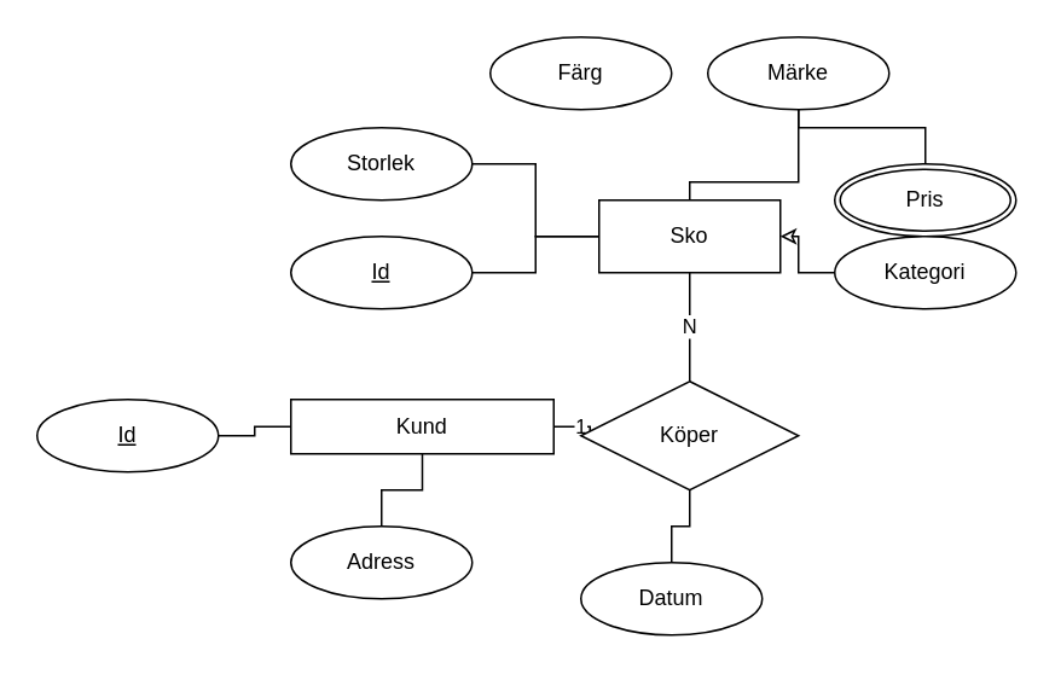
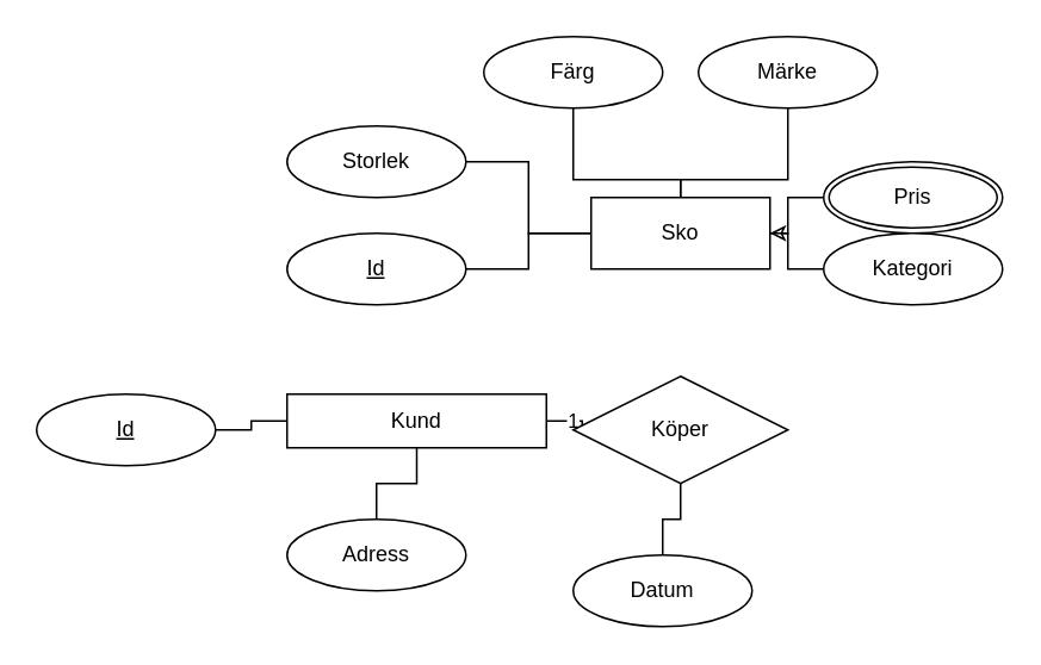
  <mxCell id="0" />
  <mxCell id="1" parent="0" />
  <mxCell id="2" value="&lt;div&gt;Sko&lt;/div&gt;" style="whiteSpace=wrap;html=1;align=center;" parent="1" vertex="1"><mxGeometry x="330" y="110" width="100" height="40" as="geometry" /></mxCell>
  <mxCell id="3" value="" style="edgeStyle=orthogonalEdgeStyle;rounded=0;orthogonalLoop=1;jettySize=auto;html=1;endArrow=none;endFill=0;" parent="1" source="4" target="2" edge="1"><mxGeometry relative="1" as="geometry" /></mxCell>
  <mxCell id="4" value="Storlek" style="ellipse;whiteSpace=wrap;html=1;align=center;" parent="1" vertex="1"><mxGeometry x="160" y="70" width="100" height="40" as="geometry" /></mxCell>
+ <mxCell id="5" value="" style="edgeStyle=orthogonalEdgeStyle;rounded=0;orthogonalLoop=1;jettySize=auto;html=1;endArrow=none;endFill=0;" parent="1" source="6" target="2" edge="1"><mxGeometry relative="1" as="geometry"><Array as="points"><mxPoint x="320" y="100" /><mxPoint x="380" y="100" /></Array></mxGeometry></mxCell>
  <mxCell id="6" value="Färg" style="ellipse;whiteSpace=wrap;html=1;align=center;" parent="1" vertex="1"><mxGeometry x="270" y="20" width="100" height="40" as="geometry" /></mxCell>
  <mxCell id="7" value="" style="edgeStyle=orthogonalEdgeStyle;rounded=0;orthogonalLoop=1;jettySize=auto;html=1;endArrow=none;endFill=0;" parent="1" source="8" target="2" edge="1"><mxGeometry relative="1" as="geometry"><Array as="points"><mxPoint x="440" y="100" /><mxPoint x="380" y="100" /></Array></mxGeometry></mxCell>
  <mxCell id="8" value="&lt;div&gt;Märke&lt;/div&gt;" style="ellipse;whiteSpace=wrap;html=1;align=center;" parent="1" vertex="1"><mxGeometry x="390" y="20" width="100" height="40" as="geometry" /></mxCell>
- <mxCell id="9" value="" style="edgeStyle=orthogonalEdgeStyle;rounded=0;orthogonalLoop=1;jettySize=auto;html=1;endArrow=none;endFill=0;" parent="1" source="10" target="8" edge="1"><mxGeometry relative="1" as="geometry" /></mxCell>
+ <mxCell id="9" value="" style="edgeStyle=orthogonalEdgeStyle;rounded=0;orthogonalLoop=1;jettySize=auto;html=1;endArrow=none;endFill=0;" parent="1" source="10" target="2" edge="1"><mxGeometry relative="1" as="geometry" /></mxCell>
  <mxCell id="10" value="Pris" style="ellipse;shape=doubleEllipse;margin=3;whiteSpace=wrap;html=1;align=center;" parent="1" vertex="1"><mxGeometry x="460" y="90" width="100" height="40" as="geometry" /></mxCell>
  <mxCell id="11" value="1" style="edgeStyle=orthogonalEdgeStyle;rounded=0;orthogonalLoop=1;jettySize=auto;html=1;endArrow=none;endFill=0;" parent="1" source="12" target="16" edge="1"><mxGeometry relative="1" as="geometry" /></mxCell>
  <mxCell id="12" value="&lt;div&gt;Kund&lt;/div&gt;" style="whiteSpace=wrap;html=1;align=center;" parent="1" vertex="1"><mxGeometry x="160" y="220" width="145" height="30" as="geometry" /></mxCell>
  <mxCell id="13" value="" style="edgeStyle=orthogonalEdgeStyle;rounded=0;orthogonalLoop=1;jettySize=auto;html=1;endArrow=none;endFill=0;" parent="1" source="14" target="16" edge="1"><mxGeometry relative="1" as="geometry" /></mxCell>
  <mxCell id="14" value="Datum" style="ellipse;whiteSpace=wrap;html=1;align=center;" parent="1" vertex="1"><mxGeometry x="320" y="310" width="100" height="40" as="geometry" /></mxCell>
- <mxCell id="15" value="N" style="edgeStyle=orthogonalEdgeStyle;rounded=0;orthogonalLoop=1;jettySize=auto;html=1;endArrow=none;endFill=0;" parent="1" source="16" target="2" edge="1"><mxGeometry relative="1" as="geometry" /></mxCell>
  <mxCell id="16" value="&lt;div&gt;Köper&lt;/div&gt;" style="shape=rhombus;perimeter=rhombusPerimeter;whiteSpace=wrap;html=1;align=center;" parent="1" vertex="1"><mxGeometry x="320" y="210" width="120" height="60" as="geometry" /></mxCell>
  <mxCell id="17" value="" style="edgeStyle=orthogonalEdgeStyle;rounded=0;orthogonalLoop=1;jettySize=auto;html=1;endArrow=none;endFill=0;" parent="1" source="18" target="12" edge="1"><mxGeometry relative="1" as="geometry" /></mxCell>
  <mxCell id="18" value="&lt;u&gt;Id&lt;/u&gt;" style="ellipse;whiteSpace=wrap;html=1;align=center;" parent="1" vertex="1"><mxGeometry x="20" y="220" width="100" height="40" as="geometry" /></mxCell>
  <mxCell id="19" value="" style="edgeStyle=orthogonalEdgeStyle;rounded=0;orthogonalLoop=1;jettySize=auto;html=1;endArrow=none;endFill=0;" parent="1" source="20" target="12" edge="1"><mxGeometry relative="1" as="geometry" /></mxCell>
  <mxCell id="20" value="&lt;div&gt;Adress&lt;/div&gt;" style="ellipse;whiteSpace=wrap;html=1;align=center;" parent="1" vertex="1"><mxGeometry x="160" y="290" width="100" height="40" as="geometry" /></mxCell>
  <mxCell id="21" value="" style="edgeStyle=orthogonalEdgeStyle;rounded=0;orthogonalLoop=1;jettySize=auto;html=1;endArrow=classic;endFill=0;" parent="1" source="22" target="2" edge="1"><mxGeometry relative="1" as="geometry" /></mxCell>
  <mxCell id="22" value="&lt;div&gt;Kategori&lt;/div&gt;" style="ellipse;whiteSpace=wrap;html=1;align=center;" parent="1" vertex="1"><mxGeometry x="460" y="130" width="100" height="40" as="geometry" /></mxCell>
  <mxCell id="23" value="" style="edgeStyle=orthogonalEdgeStyle;rounded=0;orthogonalLoop=1;jettySize=auto;html=1;endArrow=none;endFill=0;" edge="1" parent="1" source="24" target="2"><mxGeometry relative="1" as="geometry" /></mxCell>
  <mxCell id="24" value="&lt;u&gt;Id&lt;/u&gt;" style="ellipse;whiteSpace=wrap;html=1;align=center;" vertex="1" parent="1"><mxGeometry x="160" y="130" width="100" height="40" as="geometry" /></mxCell>
